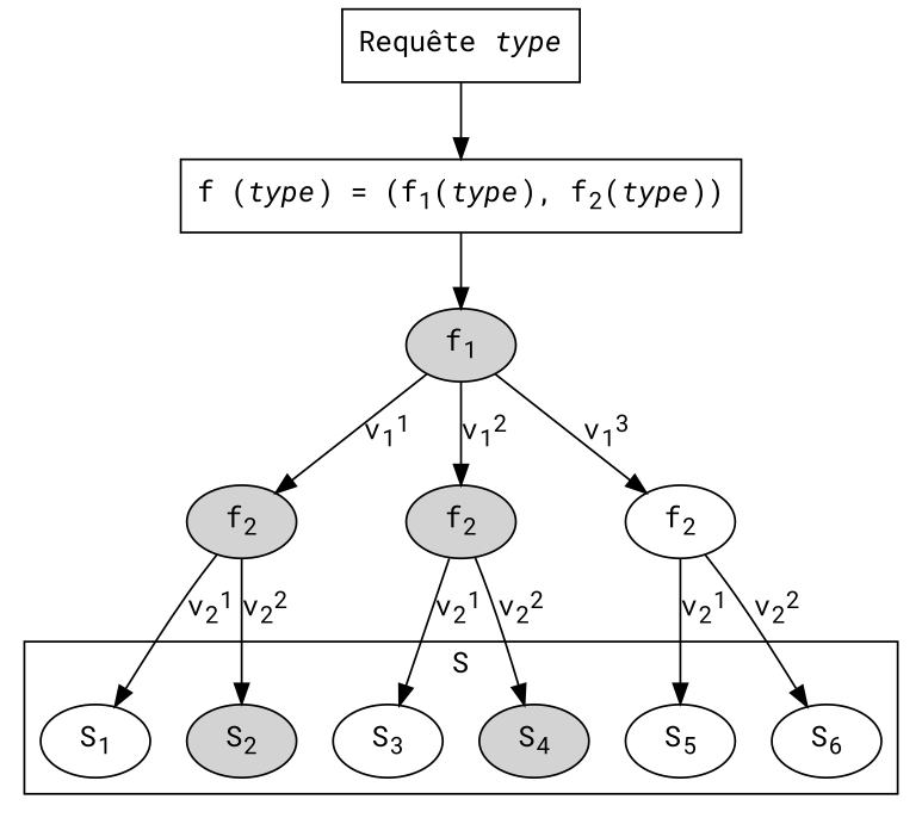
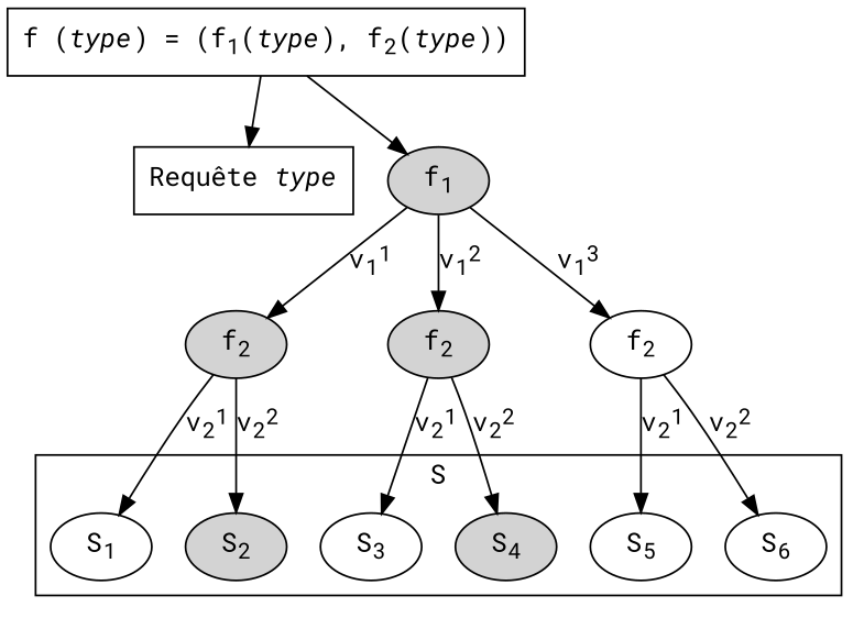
  digraph {
    fontname="Roboto Mono"
    node [fontname="Roboto Mono"]
    edge [fontname="Roboto Mono"]
    n1 [label=<S<sub>1</sub>>]
    n2 [label=<S<sub>2</sub>> style=filled]
    n3 [label=<S<sub>3</sub>>]
    n4 [label=<S<sub>4</sub>> style=filled]
    n5 [label=<S<sub>5</sub>>]
    n6 [label=<S<sub>6</sub>>]
    n7 [label=<Requête <i>type</i>> shape=record]
    n8 [label=<f (<i>type</i>) = (f<sub>1</sub>(<i>type</i>), f<sub>2</sub>(<i>type</i>))> shape=record]
    n9 [label=<f<sub>1</sub>> style=filled]
    n10 [label=<f<sub>2</sub>> style=filled]
    n11 [label=<f<sub>2</sub>> style=filled]
    n12 [label=<f<sub>2</sub>>]
    subgraph cluster_1 {
      label=S
      n1
      n2
      n3
      n4
      n5
      n6
    }
-   n7 -> n8
+   n8 -> n7
    n8 -> n9
    n9 -> n10 [label=<v<sub>1</sub><sup>1</sup>>]
    n9 -> n11 [label=<v<sub>1</sub><sup>2</sup>>]
    n9 -> n12 [label=<v<sub>1</sub><sup>3</sup>>]
    n10 -> n1 [label=<v<sub>2</sub><sup>1</sup>>]
    n10 -> n2 [label=<v<sub>2</sub><sup>2</sup>>]
    n11 -> n3 [label=<v<sub>2</sub><sup>1</sup>>]
    n11 -> n4 [label=<v<sub>2</sub><sup>2</sup>>]
    n12 -> n5 [label=<v<sub>2</sub><sup>1</sup>>]
    n12 -> n6 [label=<v<sub>2</sub><sup>2</sup>>]
  }
